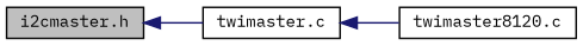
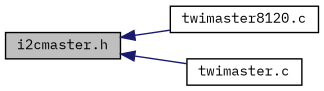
  digraph {
    fontname="IBM Plex Mono"
    rankdir=LR
    node [color=black fillcolor=white fontname="IBM Plex Mono" fontsize=10 shape=record style=filled]
    edge [color=midnightblue dir=back fontname="IBM Plex Mono" fontsize=10 labelfontname=Helvetica labelfontsize=10 style=solid]
    n1 [fillcolor=grey75 fontcolor=black height=0.2 label="i2cmaster.h" width=0.4]
    n2 [height=0.2 label="twimaster8120.c" width=0.4]
    n3 [height=0.2 label="twimaster.c" width=0.4]
-   n3 -> n2
+   n1 -> n2
    n1 -> n3
  }
